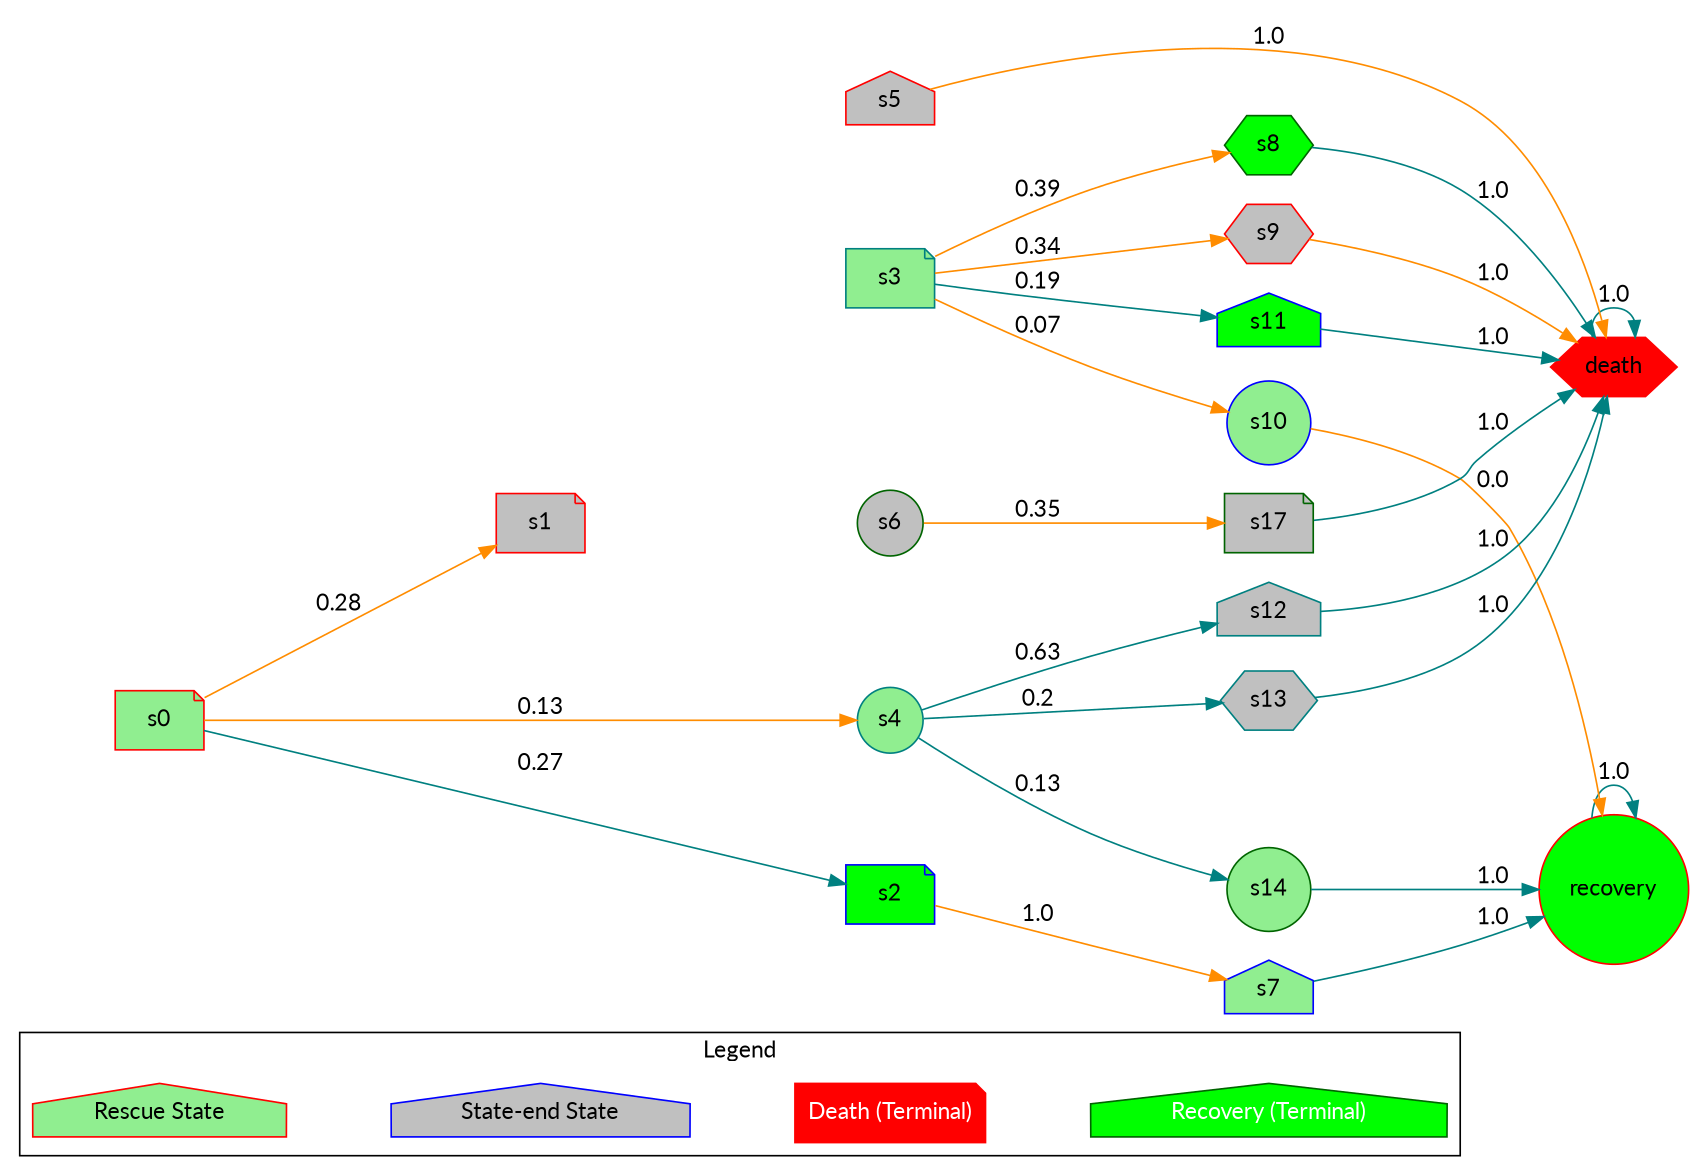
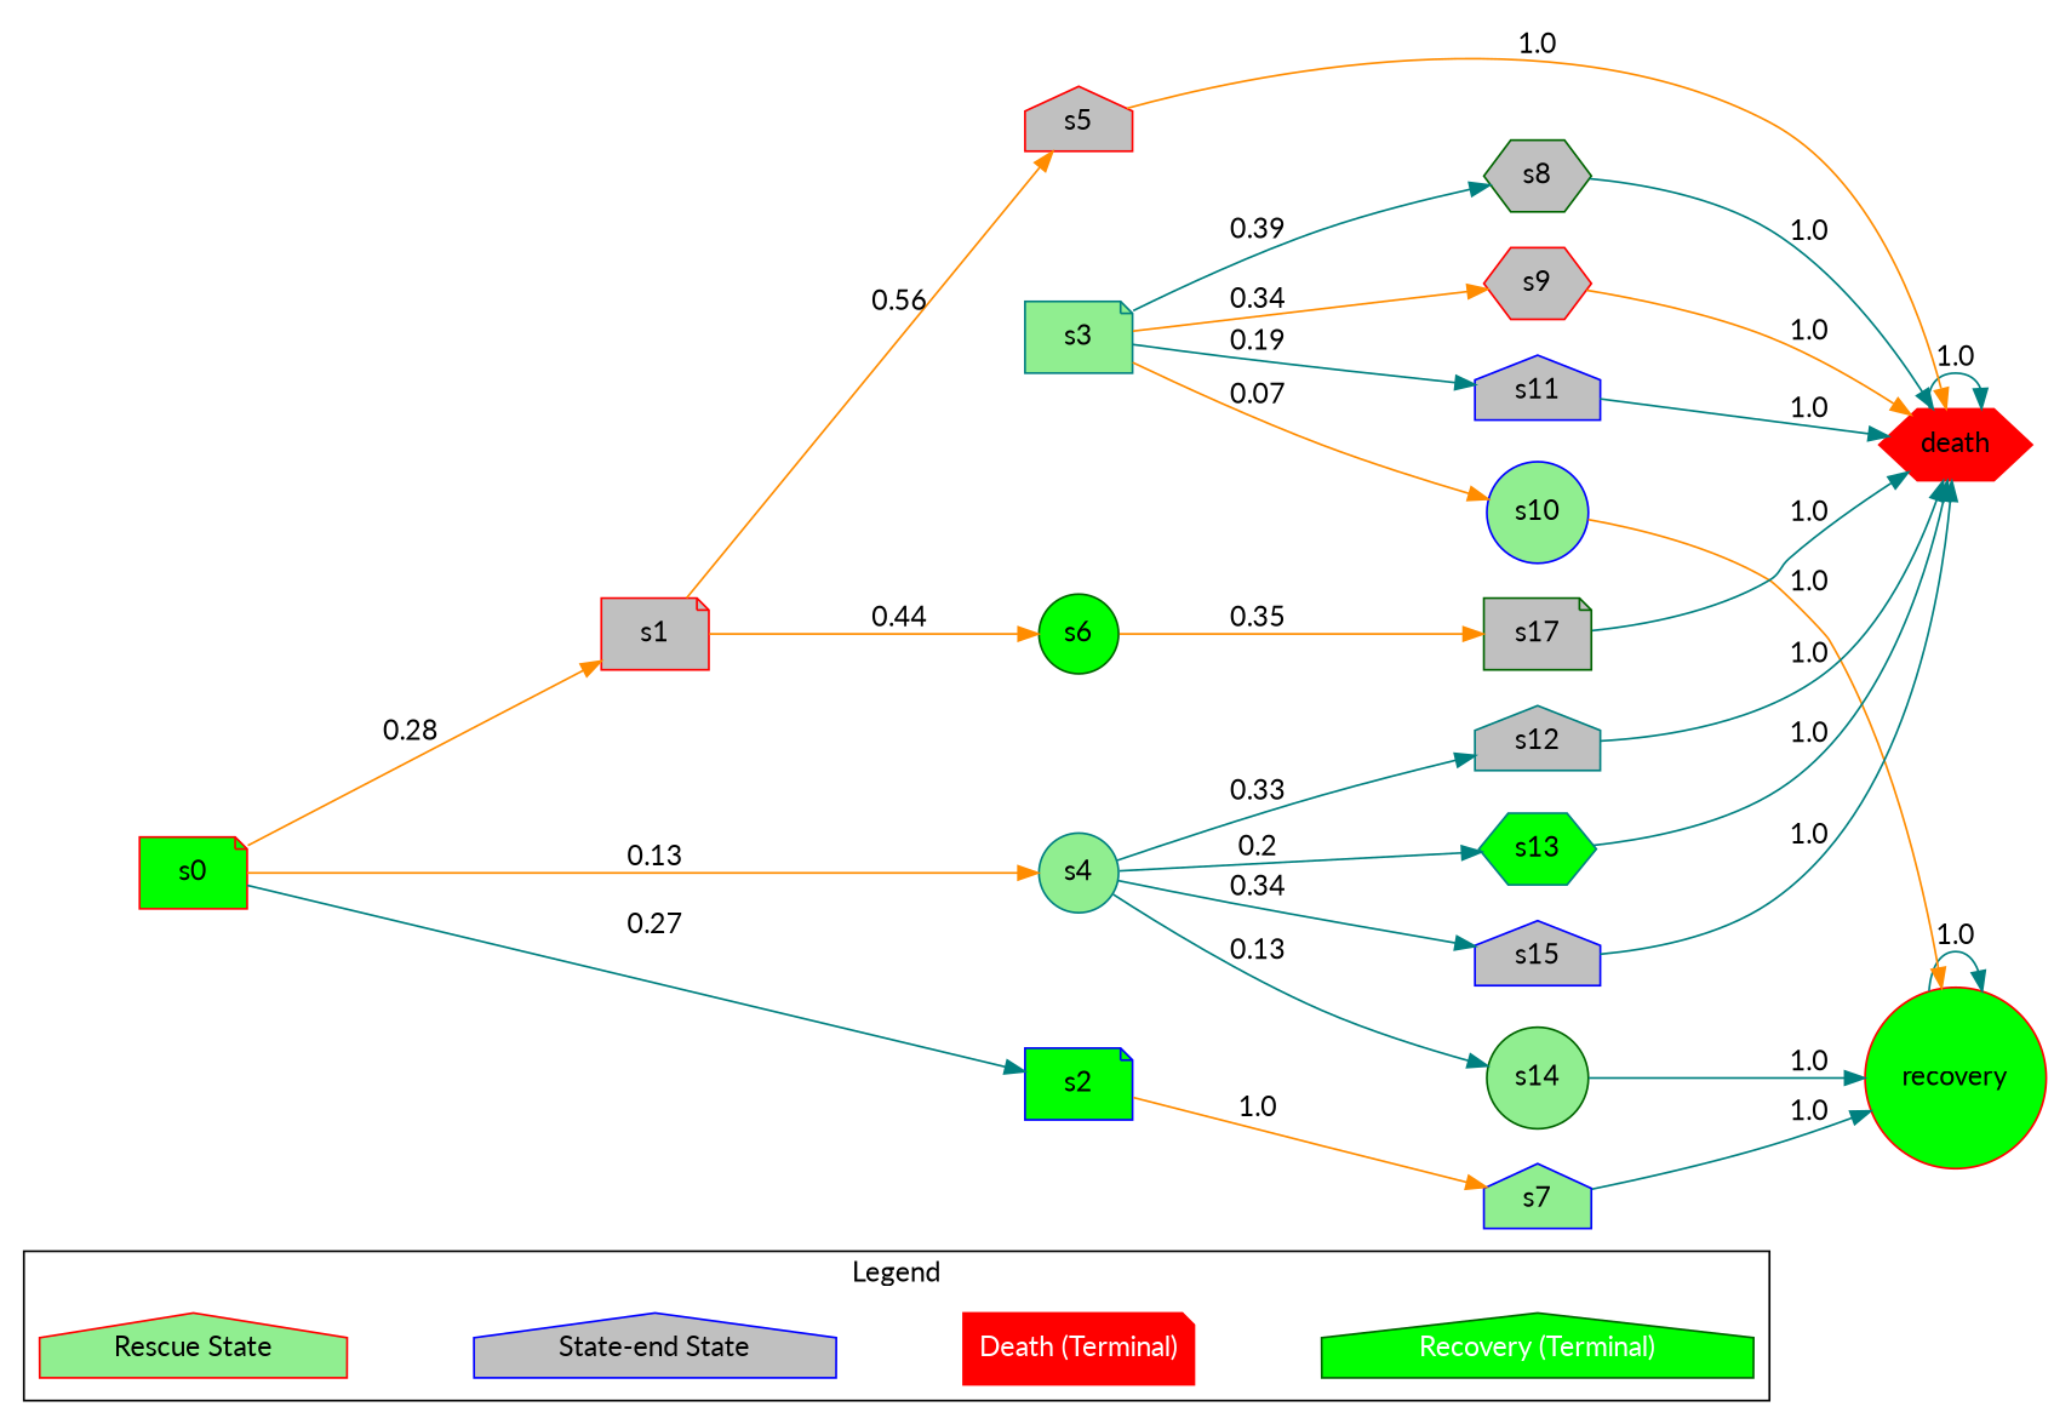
  digraph {
    fontname=Lato
    rankdir=LR
    node [color=red fillcolor=gray fontname=Lato shape=house style=filled]
    edge [fontname=Lato color=teal]
    n1 [fillcolor=lightgreen label="Rescue State"]
    n2 [color=blue label="State-end State"]
    n3 [fillcolor=red fontcolor=white label="Death (Terminal)" shape=note]
    n4 [color=darkgreen fillcolor=green fontcolor=white label="Recovery (Terminal)"]
    n5 [fillcolor=red label=death shape=hexagon]
    n6 [fillcolor=green label=recovery shape=circle]
-   n7 [fillcolor=lightgreen label=s0 shape=note]
+   n7 [fillcolor=green label=s0 shape=note]
    n8 [label=s1 shape=note]
    n9 [color=blue fillcolor=green label=s2 shape=note]
    n10 [color=teal fillcolor=lightgreen label=s4 shape=circle]
    n11 [label=s5]
-   n12 [color=darkgreen label=s6 shape=circle]
+   n12 [color=darkgreen fillcolor=green label=s6 shape=circle]
    n13 [color=blue fillcolor=lightgreen label=s7]
    n14 [color=teal fillcolor=lightgreen label=s3 shape=note]
-   n15 [color=darkgreen fillcolor=green label=s8 shape=hexagon]
+   n15 [color=darkgreen label=s8 shape=hexagon]
    n16 [label=s9 shape=hexagon]
    n17 [color=blue fillcolor=lightgreen label=s10 shape=circle]
-   n18 [color=blue fillcolor=green label=s11]
+   n18 [color=blue label=s11]
    n19 [color=teal label=s12]
-   n20 [color=teal label=s13 shape=hexagon]
+   n20 [color=teal fillcolor=green label=s13 shape=hexagon]
    n21 [color=darkgreen fillcolor=lightgreen label=s14 shape=circle]
+   n22 [color=blue label=s15]
    n23 [color=darkgreen label=s17 shape=note]
    subgraph cluster_1 {
      label=Legend
      rank=same
      style=solid
      n1
      n2
      n3
      n4
    }
    n1 -> n2 [style=invis color=""]
    n2 -> n3 [style=invis color=""]
    n3 -> n4 [style=invis color=""]
    n5 -> n5 [label=1.0]
    n6 -> n6 [label=1.0]
    n7 -> n8 [color=darkorange label=0.28]
    n7 -> n9 [label=0.27]
    n7 -> n10 [color=darkorange label=0.13]
+   n8 -> n11 [color=darkorange label=0.56]
+   n8 -> n12 [color=darkorange label=0.44]
    n9 -> n13 [color=darkorange label=1.0]
-   n10 -> n19 [label=0.63]
+   n10 -> n19 [label=0.33]
    n10 -> n20 [label=0.2]
    n10 -> n21 [label=0.13]
+   n10 -> n22 [label=0.34]
    n11 -> n5 [color=darkorange label=1.0]
    n12 -> n23 [color=darkorange label=0.35]
    n13 -> n6 [label=1.0]
-   n14 -> n15 [color=darkorange label=0.39]
+   n14 -> n15 [label=0.39]
    n14 -> n16 [color=darkorange label=0.34]
    n14 -> n17 [color=darkorange label=0.07]
    n14 -> n18 [label=0.19]
    n15 -> n5 [label=1.0]
    n16 -> n5 [color=darkorange label=1.0]
-   n17 -> n6 [color=darkorange label=0.0]
+   n17 -> n6 [color=darkorange label=1.0]
    n18 -> n5 [label=1.0]
    n19 -> n5 [label=1.0]
    n20 -> n5 [label=1.0]
    n21 -> n6 [label=1.0]
+   n22 -> n5 [label=1.0]
    n23 -> n5 [label=1.0]
  }
